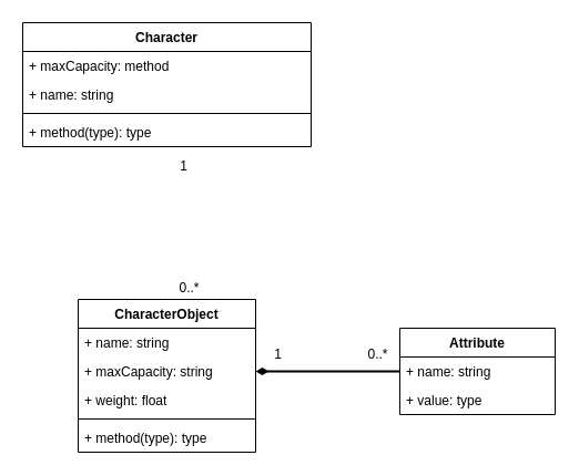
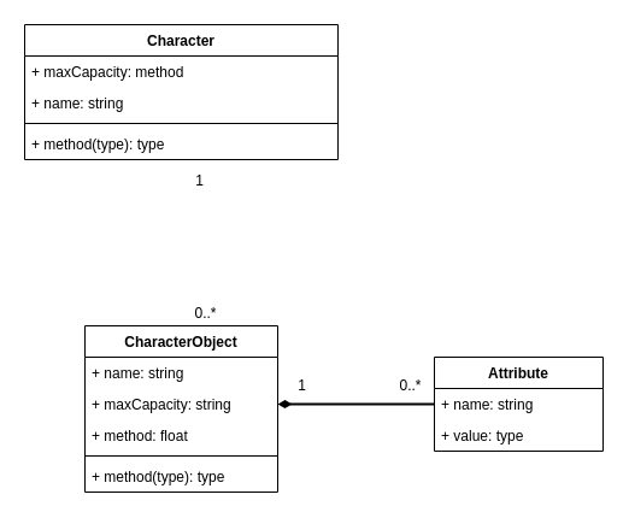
  <mxCell id="0" />
  <mxCell id="1" parent="0" />
  <mxCell id="2" value="CharacterObject" style="swimlane;fontStyle=1;align=center;verticalAlign=top;childLayout=stackLayout;horizontal=1;startSize=26;horizontalStack=0;resizeParent=1;resizeParentMax=0;resizeLast=0;collapsible=1;marginBottom=0;" parent="1" vertex="1"><mxGeometry x="70" y="270" width="160" height="138" as="geometry" /></mxCell>
  <mxCell id="3" value="+ name: string" style="text;strokeColor=none;fillColor=none;align=left;verticalAlign=top;spacingLeft=4;spacingRight=4;overflow=hidden;rotatable=0;points=[[0,0.5],[1,0.5]];portConstraint=eastwest;" parent="2" vertex="1"><mxGeometry y="26" width="160" height="26" as="geometry" /></mxCell>
  <mxCell id="4" value="+ maxCapacity: string" style="text;strokeColor=none;fillColor=none;align=left;verticalAlign=top;spacingLeft=4;spacingRight=4;overflow=hidden;rotatable=0;points=[[0,0.5],[1,0.5]];portConstraint=eastwest;" parent="2" vertex="1"><mxGeometry y="52" width="160" height="26" as="geometry" /></mxCell>
- <mxCell id="5" value="+ weight: float" style="text;strokeColor=none;fillColor=none;align=left;verticalAlign=top;spacingLeft=4;spacingRight=4;overflow=hidden;rotatable=0;points=[[0,0.5],[1,0.5]];portConstraint=eastwest;" parent="2" vertex="1"><mxGeometry y="78" width="160" height="26" as="geometry" /></mxCell>
+ <mxCell id="5" value="+ method: float" style="text;strokeColor=none;fillColor=none;align=left;verticalAlign=top;spacingLeft=4;spacingRight=4;overflow=hidden;rotatable=0;points=[[0,0.5],[1,0.5]];portConstraint=eastwest;" parent="2" vertex="1"><mxGeometry y="78" width="160" height="26" as="geometry" /></mxCell>
  <mxCell id="6" value="" style="line;strokeWidth=1;fillColor=none;align=left;verticalAlign=middle;spacingTop=-1;spacingLeft=3;spacingRight=3;rotatable=0;labelPosition=right;points=[];portConstraint=eastwest;" parent="2" vertex="1"><mxGeometry y="104" width="160" height="8" as="geometry" /></mxCell>
  <mxCell id="7" value="+ method(type): type" style="text;strokeColor=none;fillColor=none;align=left;verticalAlign=top;spacingLeft=4;spacingRight=4;overflow=hidden;rotatable=0;points=[[0,0.5],[1,0.5]];portConstraint=eastwest;" parent="2" vertex="1"><mxGeometry y="112" width="160" height="26" as="geometry" /></mxCell>
  <mxCell id="8" value="Character" style="swimlane;fontStyle=1;align=center;verticalAlign=top;childLayout=stackLayout;horizontal=1;startSize=26;horizontalStack=0;resizeParent=1;resizeParentMax=0;resizeLast=0;collapsible=1;marginBottom=0;" parent="1" vertex="1"><mxGeometry x="20" y="20" width="260" height="112" as="geometry" /></mxCell>
  <mxCell id="9" value="+ maxCapacity: method" style="text;strokeColor=none;fillColor=none;align=left;verticalAlign=top;spacingLeft=4;spacingRight=4;overflow=hidden;rotatable=0;points=[[0,0.5],[1,0.5]];portConstraint=eastwest;" parent="8" vertex="1"><mxGeometry y="26" width="260" height="26" as="geometry" /></mxCell>
  <mxCell id="10" value="+ name: string" style="text;strokeColor=none;fillColor=none;align=left;verticalAlign=top;spacingLeft=4;spacingRight=4;overflow=hidden;rotatable=0;points=[[0,0.5],[1,0.5]];portConstraint=eastwest;" parent="8" vertex="1"><mxGeometry y="52" width="260" height="26" as="geometry" /></mxCell>
  <mxCell id="11" value="" style="line;strokeWidth=1;fillColor=none;align=left;verticalAlign=middle;spacingTop=-1;spacingLeft=3;spacingRight=3;rotatable=0;labelPosition=right;points=[];portConstraint=eastwest;" parent="8" vertex="1"><mxGeometry y="78" width="260" height="8" as="geometry" /></mxCell>
  <mxCell id="12" value="+ method(type): type" style="text;strokeColor=none;fillColor=none;align=left;verticalAlign=top;spacingLeft=4;spacingRight=4;overflow=hidden;rotatable=0;points=[[0,0.5],[1,0.5]];portConstraint=eastwest;" parent="8" vertex="1"><mxGeometry y="86" width="260" height="26" as="geometry" /></mxCell>
  <mxCell id="13" value="Attribute" style="swimlane;fontStyle=1;childLayout=stackLayout;horizontal=1;startSize=26;fillColor=none;horizontalStack=0;resizeParent=1;resizeParentMax=0;resizeLast=0;collapsible=1;marginBottom=0;" vertex="1" parent="1"><mxGeometry x="360" y="296" width="140" height="78" as="geometry" /></mxCell>
  <mxCell id="14" value="+ name: string" style="text;strokeColor=none;fillColor=none;align=left;verticalAlign=top;spacingLeft=4;spacingRight=4;overflow=hidden;rotatable=0;points=[[0,0.5],[1,0.5]];portConstraint=eastwest;" vertex="1" parent="13"><mxGeometry y="26" width="140" height="26" as="geometry" /></mxCell>
  <mxCell id="15" value="+ value: type" style="text;strokeColor=none;fillColor=none;align=left;verticalAlign=top;spacingLeft=4;spacingRight=4;overflow=hidden;rotatable=0;points=[[0,0.5],[1,0.5]];portConstraint=eastwest;" vertex="1" parent="13"><mxGeometry y="52" width="140" height="26" as="geometry" /></mxCell>
  <mxCell id="16" style="edgeStyle=orthogonalEdgeStyle;rounded=0;orthogonalLoop=1;jettySize=auto;html=1;entryX=0;entryY=0.5;entryDx=0;entryDy=0;endArrow=none;endFill=0;startArrow=diamondThin;startFill=1;strokeWidth=2;" edge="1" parent="1" source="4" target="14"><mxGeometry relative="1" as="geometry" /></mxCell>
  <mxCell id="17" value="1" style="text;html=1;align=center;verticalAlign=middle;resizable=0;points=[];autosize=1;strokeColor=none;fillColor=none;" vertex="1" parent="1"><mxGeometry x="240" y="310" width="20" height="20" as="geometry" /></mxCell>
  <mxCell id="18" value="0..*" style="text;html=1;align=center;verticalAlign=middle;resizable=0;points=[];autosize=1;strokeColor=none;fillColor=none;" vertex="1" parent="1"><mxGeometry x="325" y="310" width="30" height="20" as="geometry" /></mxCell>
  <mxCell id="19" value="1" style="text;html=1;align=center;verticalAlign=middle;resizable=0;points=[];autosize=1;strokeColor=none;fillColor=none;" vertex="1" parent="1"><mxGeometry x="155" y="140" width="20" height="20" as="geometry" /></mxCell>
  <mxCell id="20" value="0..*" style="text;html=1;align=center;verticalAlign=middle;resizable=0;points=[];autosize=1;strokeColor=none;fillColor=none;" vertex="1" parent="1"><mxGeometry x="155" y="250" width="30" height="20" as="geometry" /></mxCell>
